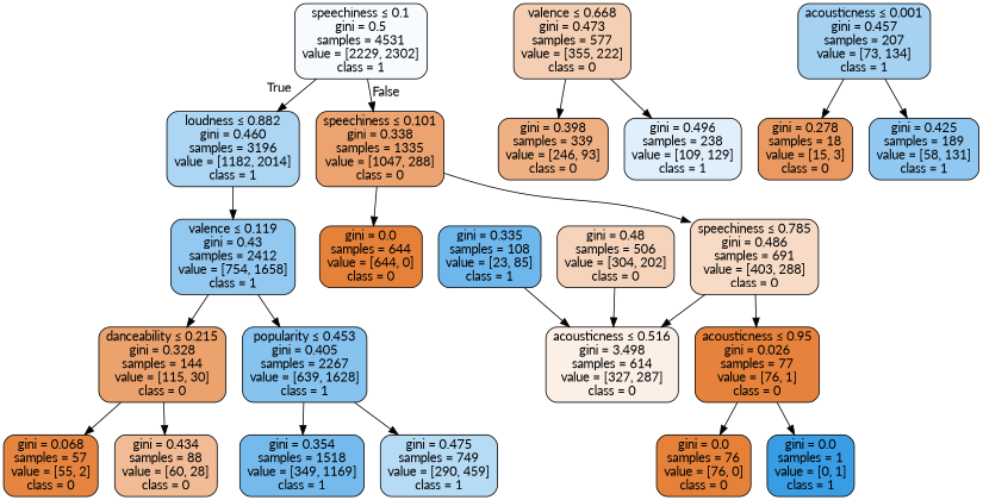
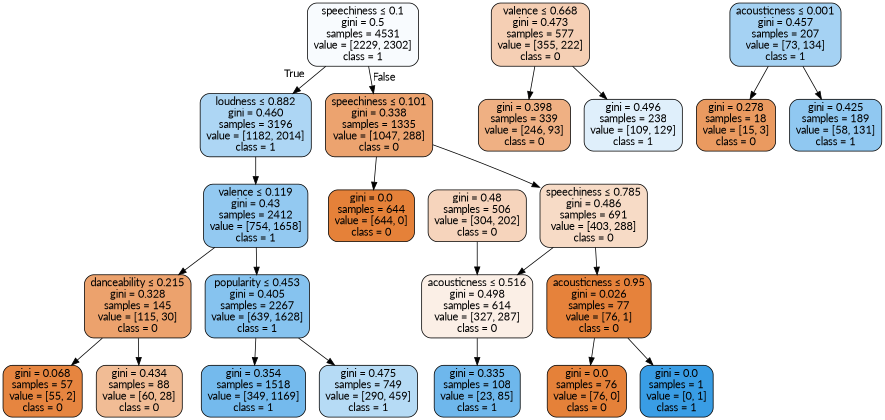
  digraph {
    fontname=Lato
    node [color=black fillcolor="#e58139ff" fontname=Lato shape=box style="filled, rounded"]
    edge [fontname=Lato]
    n1 [fillcolor="#399de508" label=<speechiness &le; 0.1<br/>gini = 0.5<br/>samples = 4531<br/>value = [2229, 2302]<br/>class = 1>]
    n2 [fillcolor="#399de569" label=<loudness &le; 0.882<br/>gini = 0.460<br/>samples = 3196<br/>value = [1182, 2014]<br/>class = 1>]
    n3 [fillcolor="#e58139b9" label=<speechiness &le; 0.101<br/>gini = 0.338<br/>samples = 1335<br/>value = [1047, 288]<br/>class = 0>]
    n4 [fillcolor="#399de58b" label=<valence &le; 0.119<br/>gini = 0.43<br/>samples = 2412<br/>value = [754, 1658]<br/>class = 1>]
    n5 [label=<gini = 0.0<br/>samples = 644<br/>value = [644, 0]<br/>class = 0>]
    n6 [fillcolor="#e5813949" label=<speechiness &le; 0.785<br/>gini = 0.486<br/>samples = 691<br/>value = [403, 288]<br/>class = 0>]
-   n7 [fillcolor="#e58139bc" label=<danceability &le; 0.215<br/>gini = 0.328<br/>samples = 144<br/>value = [115, 30]<br/>class = 0>]
+   n7 [fillcolor="#e58139bc" label=<danceability &le; 0.215<br/>gini = 0.328<br/>samples = 145<br/>value = [115, 30]<br/>class = 0>]
    n8 [fillcolor="#399de59b" label=<popularity &le; 0.453<br/>gini = 0.405<br/>samples = 2267<br/>value = [639, 1628]<br/>class = 1>]
    n9 [fillcolor="#e58139f6" label=<gini = 0.068<br/>samples = 57<br/>value = [55, 2]<br/>class = 0>]
    n10 [fillcolor="#e5813988" label=<gini = 0.434<br/>samples = 88<br/>value = [60, 28]<br/>class = 0>]
    n11 [fillcolor="#399de5b3" label=<gini = 0.354<br/>samples = 1518<br/>value = [349, 1169]<br/>class = 1>]
    n12 [fillcolor="#399de55e" label=<gini = 0.475<br/>samples = 749<br/>value = [290, 459]<br/>class = 1>]
    n13 [fillcolor="#e5813960" label=<valence &le; 0.668<br/>gini = 0.473<br/>samples = 577<br/>value = [355, 222]<br/>class = 0>]
    n14 [fillcolor="#e581399f" label=<gini = 0.398<br/>samples = 339<br/>value = [246, 93]<br/>class = 0>]
    n15 [fillcolor="#399de528" label=<gini = 0.496<br/>samples = 238<br/>value = [109, 129]<br/>class = 1>]
    n16 [fillcolor="#399de574" label=<acousticness &le; 0.001<br/>gini = 0.457<br/>samples = 207<br/>value = [73, 134]<br/>class = 1>]
    n17 [fillcolor="#e58139cc" label=<gini = 0.278<br/>samples = 18<br/>value = [15, 3]<br/>class = 0>]
    n18 [fillcolor="#399de58e" label=<gini = 0.425<br/>samples = 189<br/>value = [58, 131]<br/>class = 1>]
-   n19 [fillcolor="#e581391f" label=<acousticness &le; 0.516<br/>gini = 3.498<br/>samples = 614<br/>value = [327, 287]<br/>class = 0>]
+   n19 [fillcolor="#e581391f" label=<acousticness &le; 0.516<br/>gini = 0.498<br/>samples = 614<br/>value = [327, 287]<br/>class = 0>]
    n20 [fillcolor="#e58139fc" label=<acousticness &le; 0.95<br/>gini = 0.026<br/>samples = 77<br/>value = [76, 1]<br/>class = 0>]
    n21 [fillcolor="#399de5ba" label=<gini = 0.335<br/>samples = 108<br/>value = [23, 85]<br/>class = 1>]
    n22 [label=<gini = 0.0<br/>samples = 76<br/>value = [76, 0]<br/>class = 0>]
    n23 [fillcolor="#399de5ff" label=<gini = 0.0<br/>samples = 1<br/>value = [0, 1]<br/>class = 1>]
    n24 [fillcolor="#e5813956" label=<gini = 0.48<br/>samples = 506<br/>value = [304, 202]<br/>class = 0>]
    n1 -> n2 [headlabel=True labelangle=45 labeldistance=2.5]
    n1 -> n3 [headlabel=False labelangle=-45 labeldistance=2.5]
    n2 -> n4
    n3 -> n5
    n3 -> n6
    n4 -> n7
    n4 -> n8
    n6 -> n19
    n6 -> n20
    n7 -> n9
    n7 -> n10
    n8 -> n11
    n8 -> n12
    n13 -> n14
    n13 -> n15
    n16 -> n17
    n16 -> n18
-   n21 -> n19
+   n19 -> n21
    n20 -> n22
    n20 -> n23
    n24 -> n19
  }
